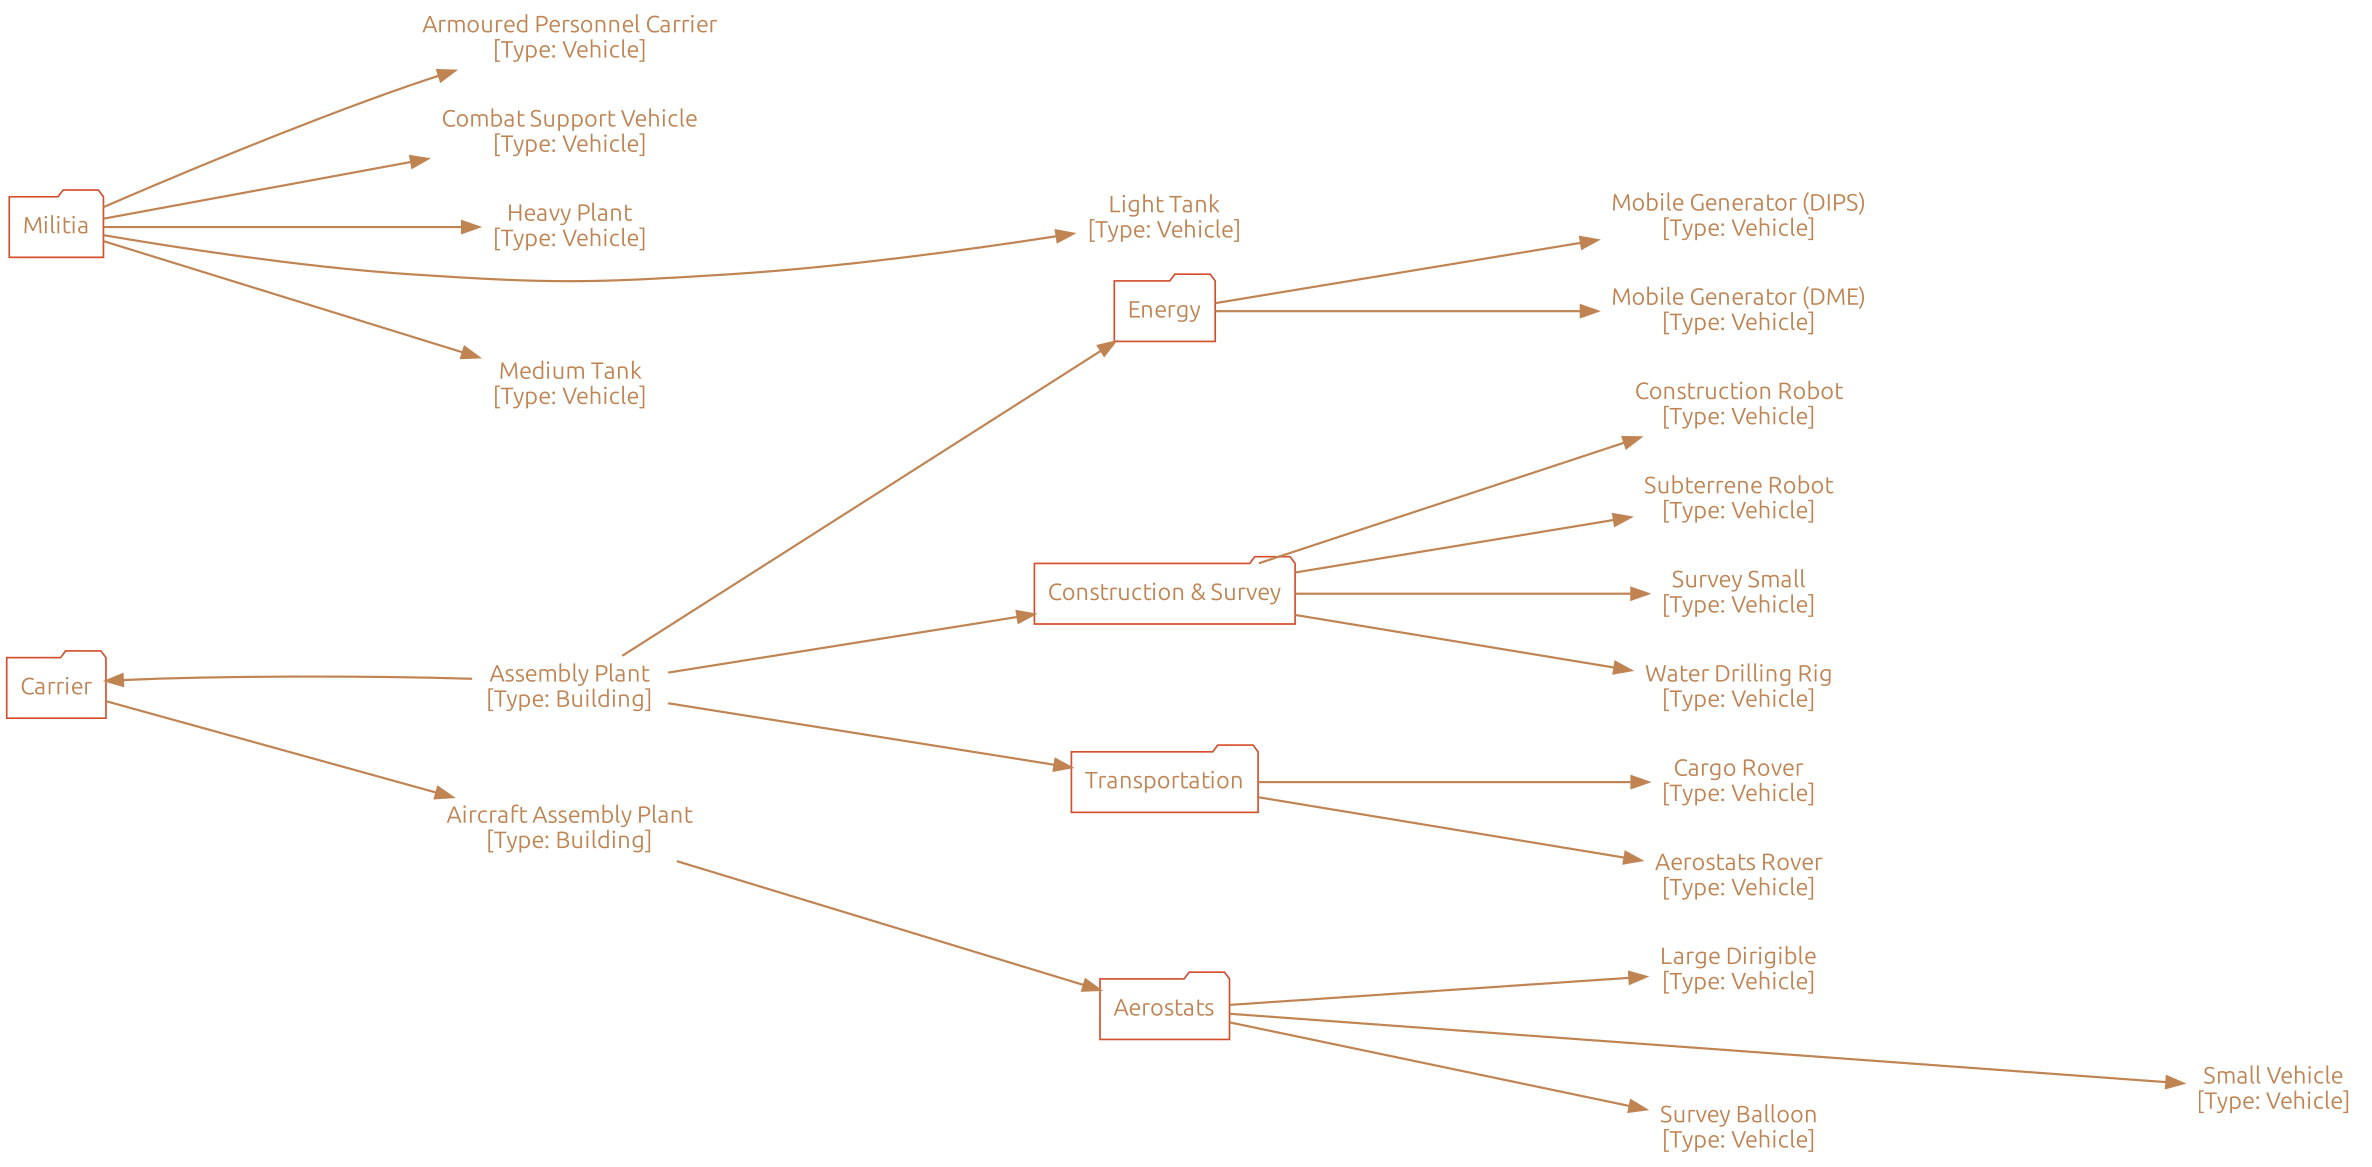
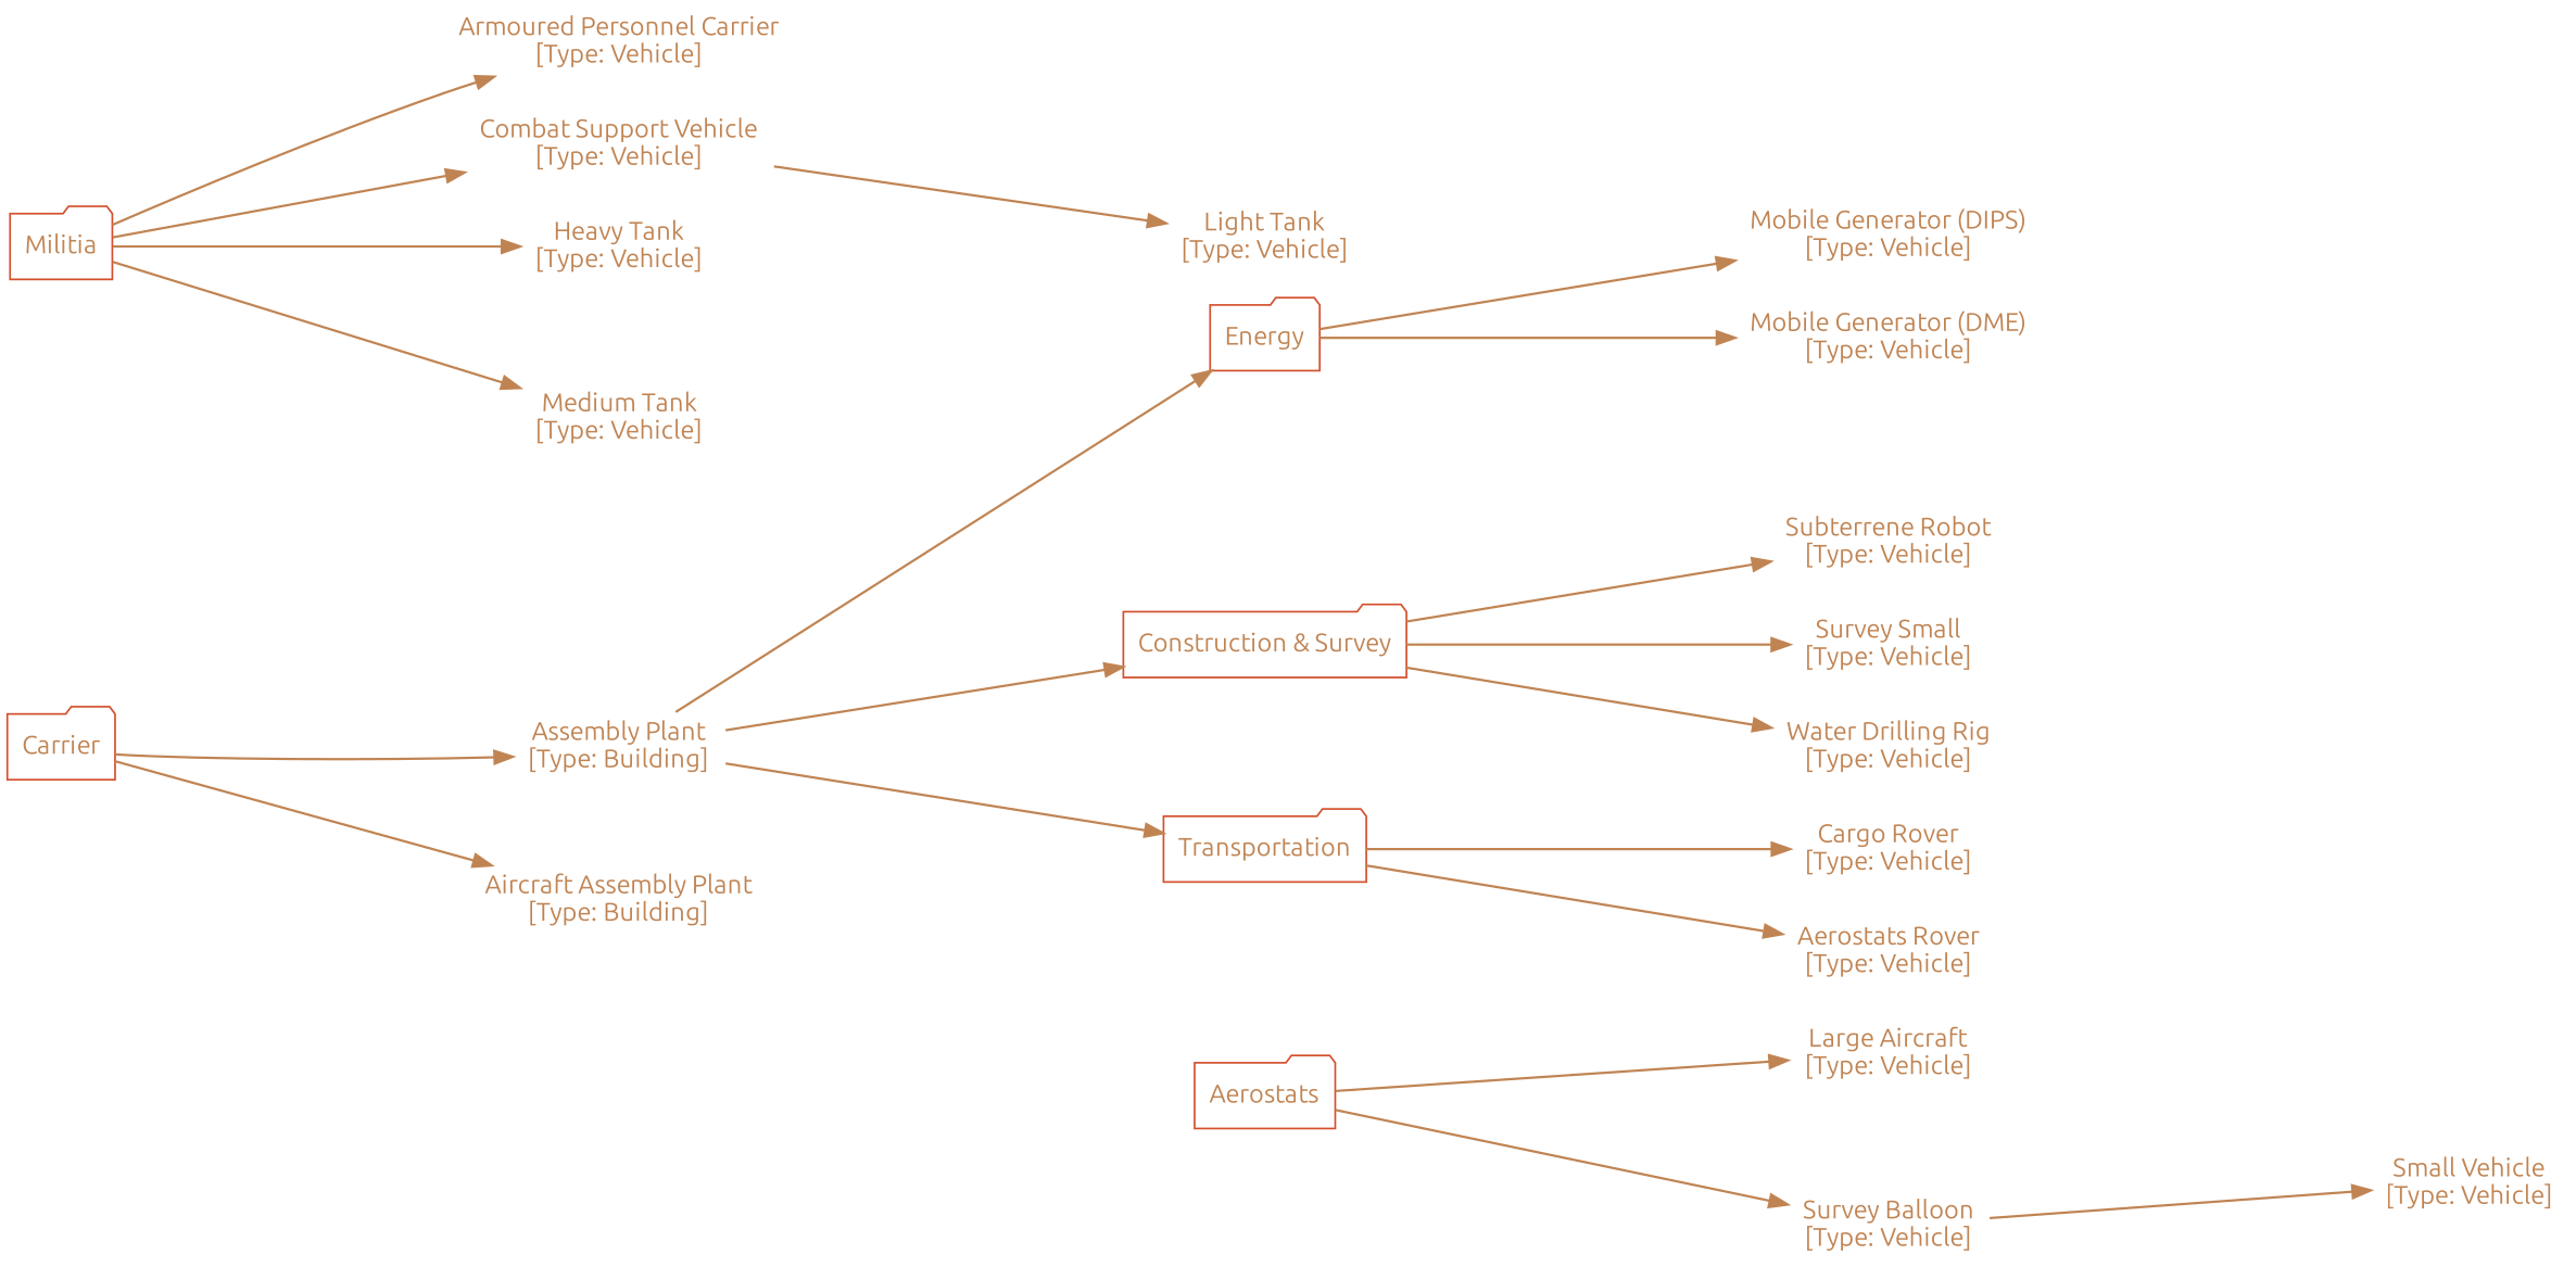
  digraph {
    compound=true
    rankdir=LR
    ranksep=2.5
    root=Vehicles
    node [color="#d3502dff" fillcolor=gray10 fontcolor="#c08453ff" fontname=Ubuntu shape=none]
    edge [color="#c08453ff" penwidth=1.3]
    n1 [label="Aircraft Assembly Plant\n[Type: Building]"]
    Aerostats [shape=folder]
-   n3 [label="Large Dirigible\n[Type: Vehicle]"]
+   n3 [label="Large Aircraft\n[Type: Vehicle]"]
    n4 [label="Small Vehicle\n[Type: Vehicle]"]
    n5 [label="Survey Balloon\n[Type: Vehicle]"]
    n6 [label="Armoured Personnel Carrier\n[Type: Vehicle]"]
    n7 [label="Assembly Plant\n[Type: Building]"]
    Energy [shape=folder]
    "Construction & Survey" [shape=folder]
    Transportation [shape=folder]
    n11 [label="Mobile Generator (DIPS)\n[Type: Vehicle]"]
    n12 [label="Mobile Generator (DME)\n[Type: Vehicle]"]
-   n13 [label="Construction Robot\n[Type: Vehicle]"]
    n14 [label="Subterrene Robot\n[Type: Vehicle]"]
    n15 [label="Survey Small\n[Type: Vehicle]"]
    n16 [label="Water Drilling Rig\n[Type: Vehicle]"]
    n17 [label="Cargo Rover\n[Type: Vehicle]"]
    n18 [label="Aerostats Rover\n[Type: Vehicle]"]
    Militia [shape=folder]
    n20 [label="Combat Support Vehicle\n[Type: Vehicle]"]
-   n21 [label="Heavy Plant\n[Type: Vehicle]"]
+   n21 [label="Heavy Tank\n[Type: Vehicle]"]
    n22 [label="Light Tank\n[Type: Vehicle]"]
    n23 [label="Medium Tank\n[Type: Vehicle]"]
    n24 [label=Carrier shape=folder]
-   n1 -> Aerostats
    Aerostats -> n3
-   Aerostats -> n4
+   n5 -> n4
    Aerostats -> n5
    n7 -> Energy
    n7 -> "Construction & Survey"
    n7 -> Transportation
    Energy -> n11
    Energy -> n12
-   "Construction & Survey" -> n13
    "Construction & Survey" -> n14
    "Construction & Survey" -> n15
    "Construction & Survey" -> n16
    Transportation -> n17
    Transportation -> n18
    Militia -> n6
    Militia -> n20
    Militia -> n21
-   Militia -> n22
+   n20 -> n22
    Militia -> n23
    n24 -> n1
-   n7 -> n24
+   n24 -> n7
  }
